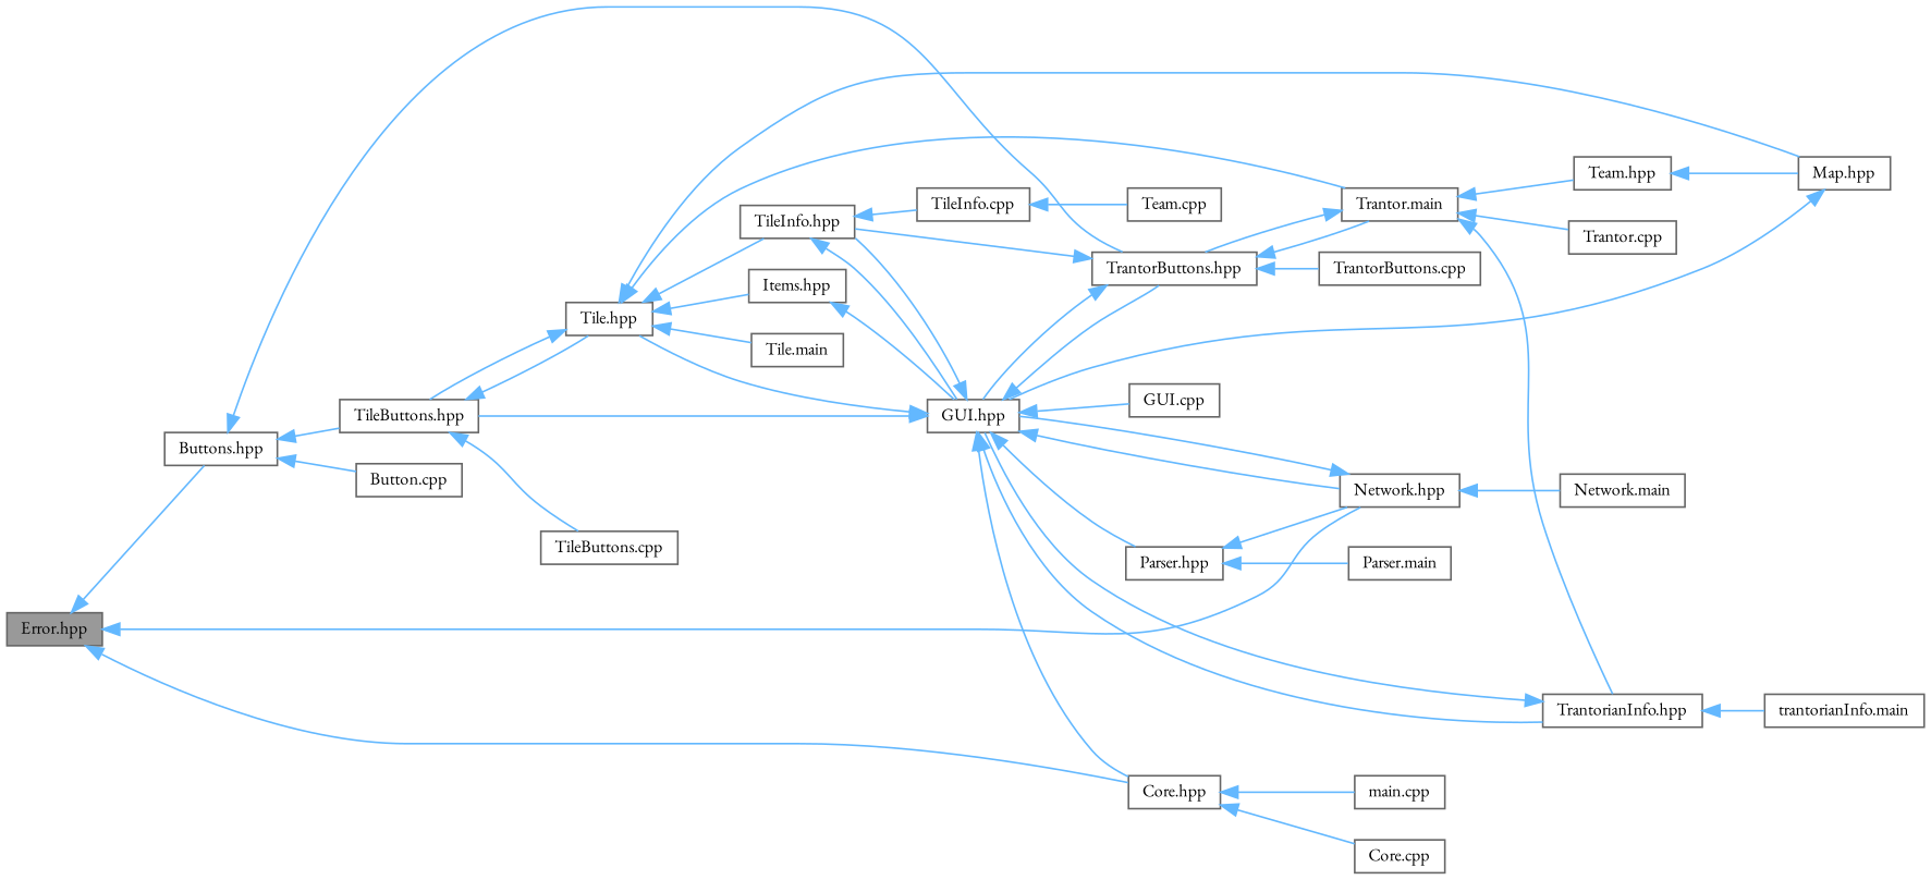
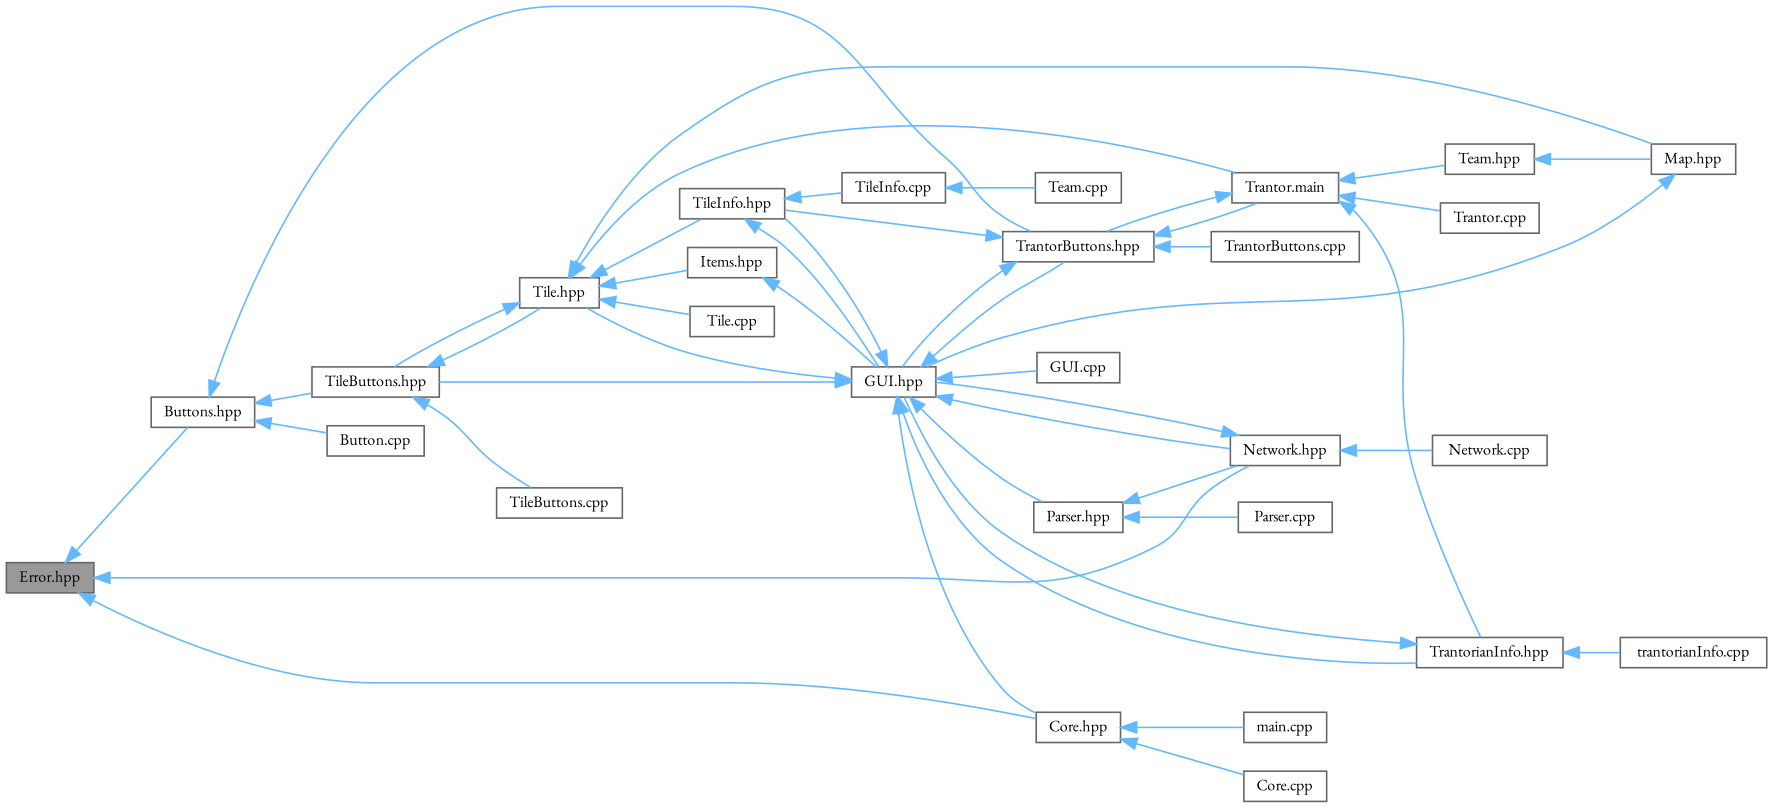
  digraph {
    fontname="EB Garamond"
    rankdir=LR
    node [color=grey40 fillcolor=white fontname="EB Garamond" fontsize=10 shape=box style=filled]
    edge [color=steelblue1 dir=back fontname="EB Garamond" fontsize=10 labelfontname=Helvetica labelfontsize=10 style=solid]
    n1 [color=gray40 fillcolor=grey60 fontcolor=black height=0.2 label="Error.hpp" width=0.4]
    n2 [height=0.2 label="Buttons.hpp" width=0.4]
    n3 [height=0.2 label="Core.hpp" width=0.4]
    n4 [height=0.2 label="Network.hpp" width=0.4]
    n5 [height=0.2 label="Button.cpp" width=0.4]
    n6 [height=0.2 label="TileButtons.hpp" width=0.4]
    n7 [height=0.2 label="TrantorButtons.hpp" width=0.4]
    n8 [height=0.2 label="Core.cpp" width=0.4]
    n9 [height=0.2 label="main.cpp" width=0.4]
    n10 [height=0.2 label="GUI.hpp" width=0.4]
-   n11 [height=0.2 label="Network.main" width=0.4]
+   n11 [height=0.2 label="Network.cpp" width=0.4]
    n12 [height=0.2 label="Tile.hpp" width=0.4]
    n13 [height=0.2 label="TileButtons.cpp" width=0.4]
    n14 [height=0.2 label="TileInfo.hpp" width=0.4]
    n15 [height=0.2 label="Trantor.main" width=0.4]
    n16 [height=0.2 label="TrantorButtons.cpp" width=0.4]
    n17 [height=0.2 label="Items.hpp" width=0.4]
    n18 [height=0.2 label="Map.hpp" width=0.4]
-   n19 [height=0.2 label="Tile.main" width=0.4]
+   n19 [height=0.2 label="Tile.cpp" width=0.4]
    n20 [height=0.2 label="TileInfo.cpp" width=0.4]
    n21 [height=0.2 label="TrantorianInfo.hpp" width=0.4]
    n22 [height=0.2 label="Team.hpp" width=0.4]
    n23 [height=0.2 label="Trantor.cpp" width=0.4]
    n24 [height=0.2 label="GUI.cpp" width=0.4]
    n25 [height=0.2 label="Parser.hpp" width=0.4]
-   n26 [height=0.2 label="Parser.main" width=0.4]
-   n27 [height=0.2 label="trantorianInfo.main" width=0.4]
+   n26 [height=0.2 label="Parser.cpp" width=0.4]
+   n27 [height=0.2 label="trantorianInfo.cpp" width=0.4]
    n28 [height=0.2 label="Team.cpp" width=0.4]
    n1 -> n2
    n1 -> n3
    n1 -> n4
    n2 -> n5
    n2 -> n6
    n2 -> n7
    n3 -> n8
    n3 -> n9
    n4 -> n10
    n4 -> n11
    n6 -> n12
    n6 -> n13
    n7 -> n10
    n7 -> n14
    n7 -> n15
    n7 -> n16
    n10 -> n3
    n10 -> n4
    n10 -> n6
    n10 -> n7
    n10 -> n12
    n10 -> n14
    n10 -> n21
    n10 -> n24
    n10 -> n25
    n12 -> n6
    n12 -> n14
    n12 -> n15
    n12 -> n17
    n12 -> n18
    n12 -> n19
    n14 -> n10
    n14 -> n20
    n15 -> n7
    n15 -> n21
    n15 -> n22
    n15 -> n23
    n17 -> n10
    n18 -> n10
    n20 -> n28
    n21 -> n10
    n21 -> n27
    n22 -> n18
    n25 -> n4
    n25 -> n26
  }
